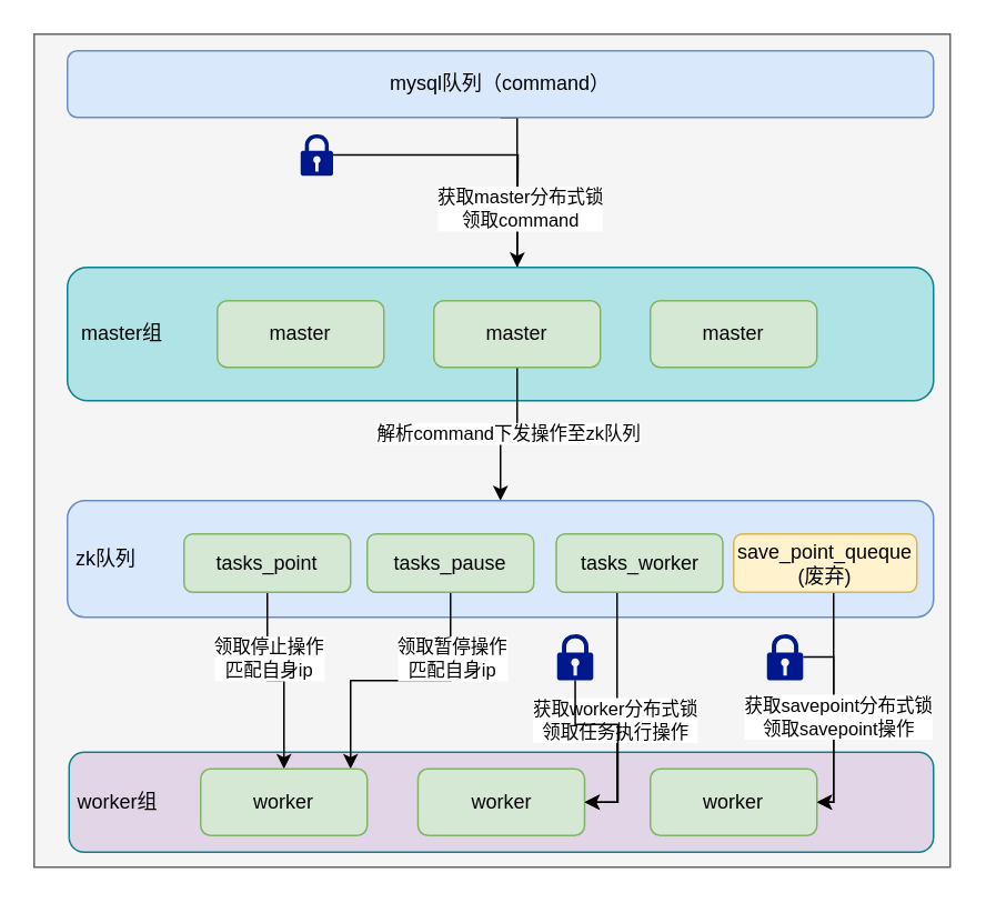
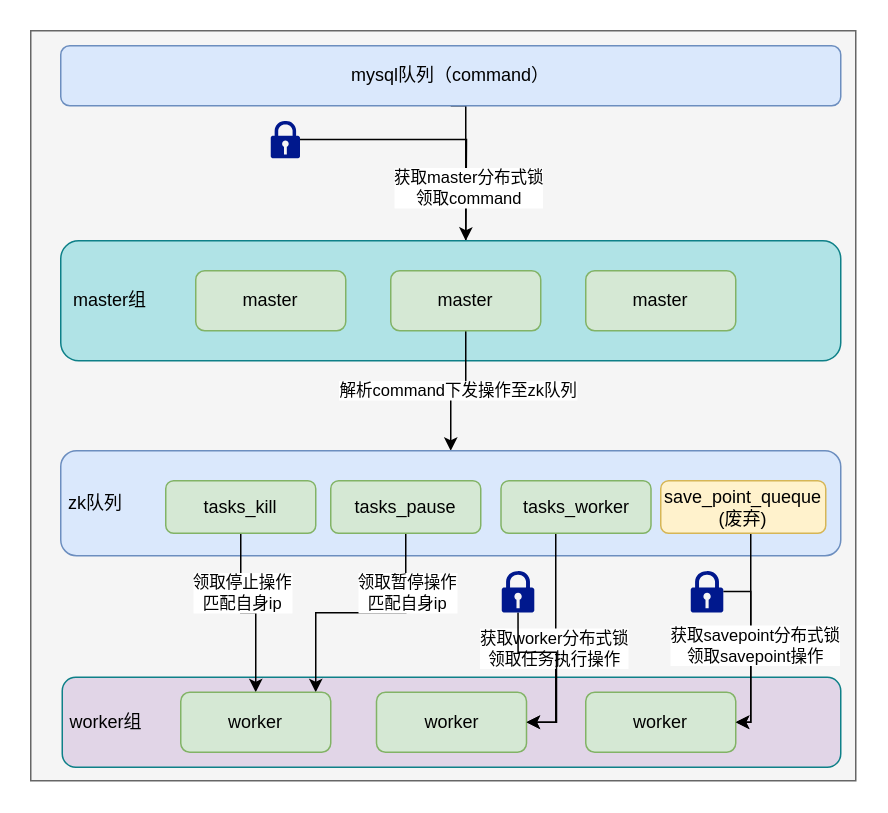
  <mxCell id="0" />
  <mxCell id="1" parent="0" />
  <mxCell id="2" value="" style="rounded=0;whiteSpace=wrap;html=1;shadow=0;fillColor=#f5f5f5;fontColor=#333333;strokeColor=#666666;" parent="1" vertex="1"><mxGeometry x="20" y="20" width="550" height="500" as="geometry" /></mxCell>
  <mxCell id="3" value="&amp;nbsp;worker组" style="rounded=1;whiteSpace=wrap;html=1;shadow=0;align=left;fillColor=#e1d5e7;strokeColor=#0e8088;" parent="1" vertex="1"><mxGeometry x="41" y="451" width="519" height="60" as="geometry" /></mxCell>
  <mxCell id="4" style="edgeStyle=orthogonalEdgeStyle;rounded=0;orthogonalLoop=1;jettySize=auto;html=1;exitX=0.5;exitY=1;exitDx=0;exitDy=0;entryX=0.5;entryY=0;entryDx=0;entryDy=0;" parent="1" source="5" target="12" edge="1"><mxGeometry relative="1" as="geometry"><Array as="points"><mxPoint x="310" y="70" /></Array></mxGeometry></mxCell>
  <mxCell id="5" value="mysql队列（command）" style="rounded=1;whiteSpace=wrap;html=1;fillColor=#dae8fc;strokeColor=#6c8ebf;" parent="1" vertex="1"><mxGeometry x="40" y="30" width="520" height="40" as="geometry" /></mxCell>
  <mxCell id="6" style="edgeStyle=orthogonalEdgeStyle;rounded=0;orthogonalLoop=1;jettySize=auto;html=1;exitX=1;exitY=0.5;exitDx=0;exitDy=0;exitPerimeter=0;" parent="1" source="8" edge="1"><mxGeometry relative="1" as="geometry"><mxPoint x="310" y="160" as="targetPoint" /></mxGeometry></mxCell>
  <mxCell id="7" value="获取master分布式锁&lt;br&gt;领取command" style="edgeLabel;html=1;align=center;verticalAlign=middle;resizable=0;points=[];" parent="6" vertex="1" connectable="0"><mxGeometry x="0.589" y="1" relative="1" as="geometry"><mxPoint y="1" as="offset" /></mxGeometry></mxCell>
  <mxCell id="8" value="" style="aspect=fixed;pointerEvents=1;shadow=0;dashed=0;html=1;strokeColor=none;labelPosition=center;verticalLabelPosition=bottom;verticalAlign=top;align=center;fillColor=#00188D;shape=mxgraph.mscae.enterprise.lock" parent="1" vertex="1"><mxGeometry x="180" y="80" width="19.5" height="25" as="geometry" /></mxCell>
  <mxCell id="9" value="&amp;nbsp; master组" style="rounded=1;whiteSpace=wrap;html=1;align=left;fillColor=#b0e3e6;strokeColor=#0e8088;" parent="1" vertex="1"><mxGeometry x="40" y="160" width="520" height="80" as="geometry" /></mxCell>
  <mxCell id="10" value="master" style="rounded=1;whiteSpace=wrap;html=1;fillColor=#d5e8d4;strokeColor=#82b366;" parent="1" vertex="1"><mxGeometry x="130" y="180" width="100" height="40" as="geometry" /></mxCell>
  <mxCell id="11" value="解析command下发操作至zk队列" style="edgeStyle=orthogonalEdgeStyle;rounded=0;orthogonalLoop=1;jettySize=auto;html=1;exitX=0.5;exitY=1;exitDx=0;exitDy=0;entryX=0.5;entryY=0;entryDx=0;entryDy=0;" parent="1" source="12" target="14" edge="1"><mxGeometry relative="1" as="geometry" /></mxCell>
  <mxCell id="12" value="master" style="rounded=1;whiteSpace=wrap;html=1;fillColor=#d5e8d4;strokeColor=#82b366;" parent="1" vertex="1"><mxGeometry x="260" y="180" width="100" height="40" as="geometry" /></mxCell>
  <mxCell id="13" value="master" style="rounded=1;whiteSpace=wrap;html=1;fillColor=#d5e8d4;strokeColor=#82b366;" parent="1" vertex="1"><mxGeometry x="390" y="180" width="100" height="40" as="geometry" /></mxCell>
  <mxCell id="14" value="&amp;nbsp;zk队列" style="rounded=1;whiteSpace=wrap;html=1;align=left;fillColor=#dae8fc;strokeColor=#6c8ebf;" parent="1" vertex="1"><mxGeometry x="40" y="300" width="520" height="70" as="geometry" /></mxCell>
  <mxCell id="15" style="edgeStyle=orthogonalEdgeStyle;rounded=0;orthogonalLoop=1;jettySize=auto;html=1;exitX=0.5;exitY=1;exitDx=0;exitDy=0;entryX=0.5;entryY=0;entryDx=0;entryDy=0;" parent="1" source="17" target="26" edge="1"><mxGeometry relative="1" as="geometry" /></mxCell>
  <mxCell id="16" value="领取停止操作&lt;br&gt;匹配自身ip" style="edgeLabel;html=1;align=center;verticalAlign=middle;resizable=0;points=[];" parent="15" vertex="1" connectable="0"><mxGeometry x="-0.526" y="-1" relative="1" as="geometry"><mxPoint x="1" y="12" as="offset" /></mxGeometry></mxCell>
- <mxCell id="17" value="tasks_point" style="rounded=1;whiteSpace=wrap;html=1;fillColor=#d5e8d4;strokeColor=#82b366;" parent="1" vertex="1"><mxGeometry x="110" y="320" width="100" height="35" as="geometry" /></mxCell>
+ <mxCell id="17" value="tasks_kill" style="rounded=1;whiteSpace=wrap;html=1;fillColor=#d5e8d4;strokeColor=#82b366;" parent="1" vertex="1"><mxGeometry x="110" y="320" width="100" height="35" as="geometry" /></mxCell>
  <mxCell id="18" style="edgeStyle=orthogonalEdgeStyle;rounded=0;orthogonalLoop=1;jettySize=auto;html=1;exitX=0.5;exitY=1;exitDx=0;exitDy=0;" parent="1" source="20" target="26" edge="1"><mxGeometry relative="1" as="geometry"><Array as="points"><mxPoint x="270" y="408" /><mxPoint x="210" y="408" /></Array></mxGeometry></mxCell>
  <mxCell id="19" value="领取暂停操作&lt;br&gt;匹配自身ip" style="edgeLabel;html=1;align=center;verticalAlign=middle;resizable=0;points=[];" parent="18" vertex="1" connectable="0"><mxGeometry x="-0.615" y="-2" relative="1" as="geometry"><mxPoint x="2" y="7" as="offset" /></mxGeometry></mxCell>
  <mxCell id="20" value="tasks_pause" style="rounded=1;whiteSpace=wrap;html=1;fillColor=#d5e8d4;strokeColor=#82b366;" parent="1" vertex="1"><mxGeometry x="220" y="320" width="100" height="35" as="geometry" /></mxCell>
  <mxCell id="21" style="edgeStyle=orthogonalEdgeStyle;rounded=0;orthogonalLoop=1;jettySize=auto;html=1;exitX=0.5;exitY=1;exitDx=0;exitDy=0;entryX=1;entryY=0.5;entryDx=0;entryDy=0;" parent="1" source="23" target="27" edge="1"><mxGeometry relative="1" as="geometry"><Array as="points"><mxPoint x="370" y="355" /><mxPoint x="370" y="481" /></Array></mxGeometry></mxCell>
  <mxCell id="22" value="获取worker分布式锁&lt;br&gt;领取任务执行操作" style="edgeLabel;html=1;align=center;verticalAlign=middle;resizable=0;points=[];" parent="21" vertex="1" connectable="0"><mxGeometry x="-0.075" y="-2" relative="1" as="geometry"><mxPoint y="16" as="offset" /></mxGeometry></mxCell>
  <mxCell id="23" value="tasks_worker" style="rounded=1;whiteSpace=wrap;html=1;fillColor=#d5e8d4;strokeColor=#82b366;" parent="1" vertex="1"><mxGeometry x="333.5" y="320" width="100" height="35" as="geometry" /></mxCell>
  <mxCell id="24" style="edgeStyle=orthogonalEdgeStyle;rounded=0;orthogonalLoop=1;jettySize=auto;html=1;exitX=0.5;exitY=1;exitDx=0;exitDy=0;entryX=1;entryY=0.5;entryDx=0;entryDy=0;" parent="1" source="25" target="28" edge="1"><mxGeometry relative="1" as="geometry"><Array as="points"><mxPoint x="500" y="355" /><mxPoint x="500" y="481" /></Array></mxGeometry></mxCell>
  <mxCell id="25" value="save_point_queque&lt;br&gt;(废弃)" style="rounded=1;whiteSpace=wrap;html=1;shadow=0;fillColor=#fff2cc;strokeColor=#d6b656;" parent="1" vertex="1"><mxGeometry x="440" y="320" width="110" height="35" as="geometry" /></mxCell>
  <mxCell id="26" value="worker" style="rounded=1;whiteSpace=wrap;html=1;fillColor=#d5e8d4;strokeColor=#82b366;" parent="1" vertex="1"><mxGeometry x="120" y="461" width="100" height="40" as="geometry" /></mxCell>
  <mxCell id="27" value="worker" style="rounded=1;whiteSpace=wrap;html=1;fillColor=#d5e8d4;strokeColor=#82b366;" parent="1" vertex="1"><mxGeometry x="250.5" y="461" width="100" height="40" as="geometry" /></mxCell>
  <mxCell id="28" value="worker" style="rounded=1;whiteSpace=wrap;html=1;fillColor=#d5e8d4;strokeColor=#82b366;" parent="1" vertex="1"><mxGeometry x="390" y="461" width="100" height="40" as="geometry" /></mxCell>
  <mxCell id="29" style="edgeStyle=orthogonalEdgeStyle;rounded=0;orthogonalLoop=1;jettySize=auto;html=1;exitX=1;exitY=0.5;exitDx=0;exitDy=0;exitPerimeter=0;entryX=1;entryY=0.5;entryDx=0;entryDy=0;" parent="1" source="31" target="28" edge="1"><mxGeometry relative="1" as="geometry"><Array as="points"><mxPoint x="500" y="394" /><mxPoint x="500" y="481" /></Array></mxGeometry></mxCell>
  <mxCell id="30" value="获取savepoint分布式锁&lt;br&gt;领取savepoint操作" style="edgeLabel;html=1;align=center;verticalAlign=middle;resizable=0;points=[];" parent="29" vertex="1" connectable="0"><mxGeometry x="-0.343" y="2" relative="1" as="geometry"><mxPoint y="16" as="offset" /></mxGeometry></mxCell>
  <mxCell id="31" value="" style="aspect=fixed;pointerEvents=1;shadow=0;dashed=0;html=1;strokeColor=none;labelPosition=center;verticalLabelPosition=bottom;verticalAlign=top;align=center;fillColor=#00188D;shape=mxgraph.mscae.enterprise.lock" parent="1" vertex="1"><mxGeometry x="460" y="380" width="21.7" height="27.82" as="geometry" /></mxCell>
  <mxCell id="32" style="edgeStyle=orthogonalEdgeStyle;rounded=0;orthogonalLoop=1;jettySize=auto;html=1;exitX=0.5;exitY=1;exitDx=0;exitDy=0;exitPerimeter=0;entryX=1;entryY=0.5;entryDx=0;entryDy=0;" parent="1" source="33" target="27" edge="1"><mxGeometry relative="1" as="geometry" /></mxCell>
  <mxCell id="33" value="" style="aspect=fixed;pointerEvents=1;shadow=0;dashed=0;html=1;strokeColor=none;labelPosition=center;verticalLabelPosition=bottom;verticalAlign=top;align=center;fillColor=#00188D;shape=mxgraph.mscae.enterprise.lock" parent="1" vertex="1"><mxGeometry x="334" y="380" width="21.7" height="27.82" as="geometry" /></mxCell>
